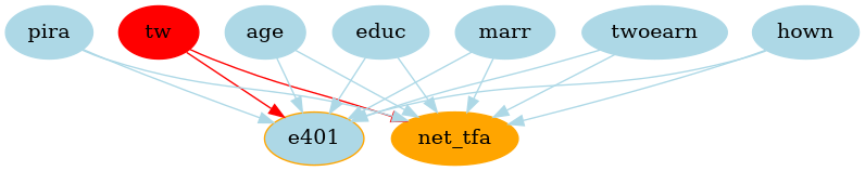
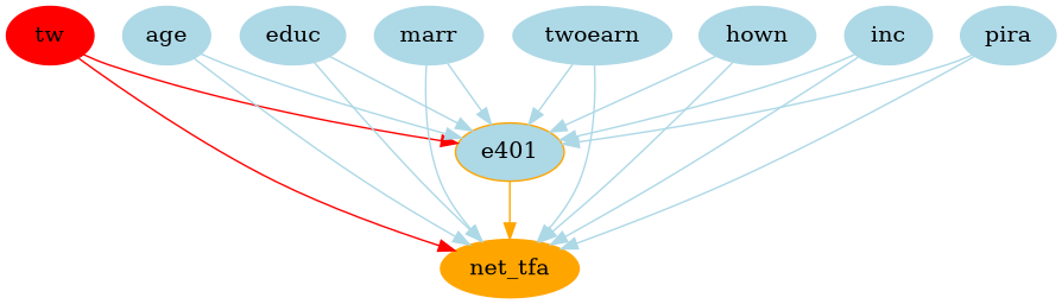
  digraph {
    fontname="DejaVu Serif"
    node [color=lightblue fontname="DejaVu Serif" shape=oval style=filled]
    edge [color=lightblue fontname="DejaVu Serif"]
    e401 [color=orange fillcolor=lightblue]
    net_tfa [color=orange]
    tw [color=red]
    age
    educ
    marr
    twoearn
    hown
+   inc
    pira
+   e401 -> net_tfa [color=orange]
    tw -> e401 [color=red]
    tw -> net_tfa [color=red]
    age -> e401
    age -> net_tfa
    educ -> e401
    educ -> net_tfa
    marr -> e401
    marr -> net_tfa
    twoearn -> e401
    twoearn -> net_tfa
    hown -> e401
    hown -> net_tfa
+   inc -> e401
+   inc -> net_tfa
    pira -> e401
    pira -> net_tfa
  }
